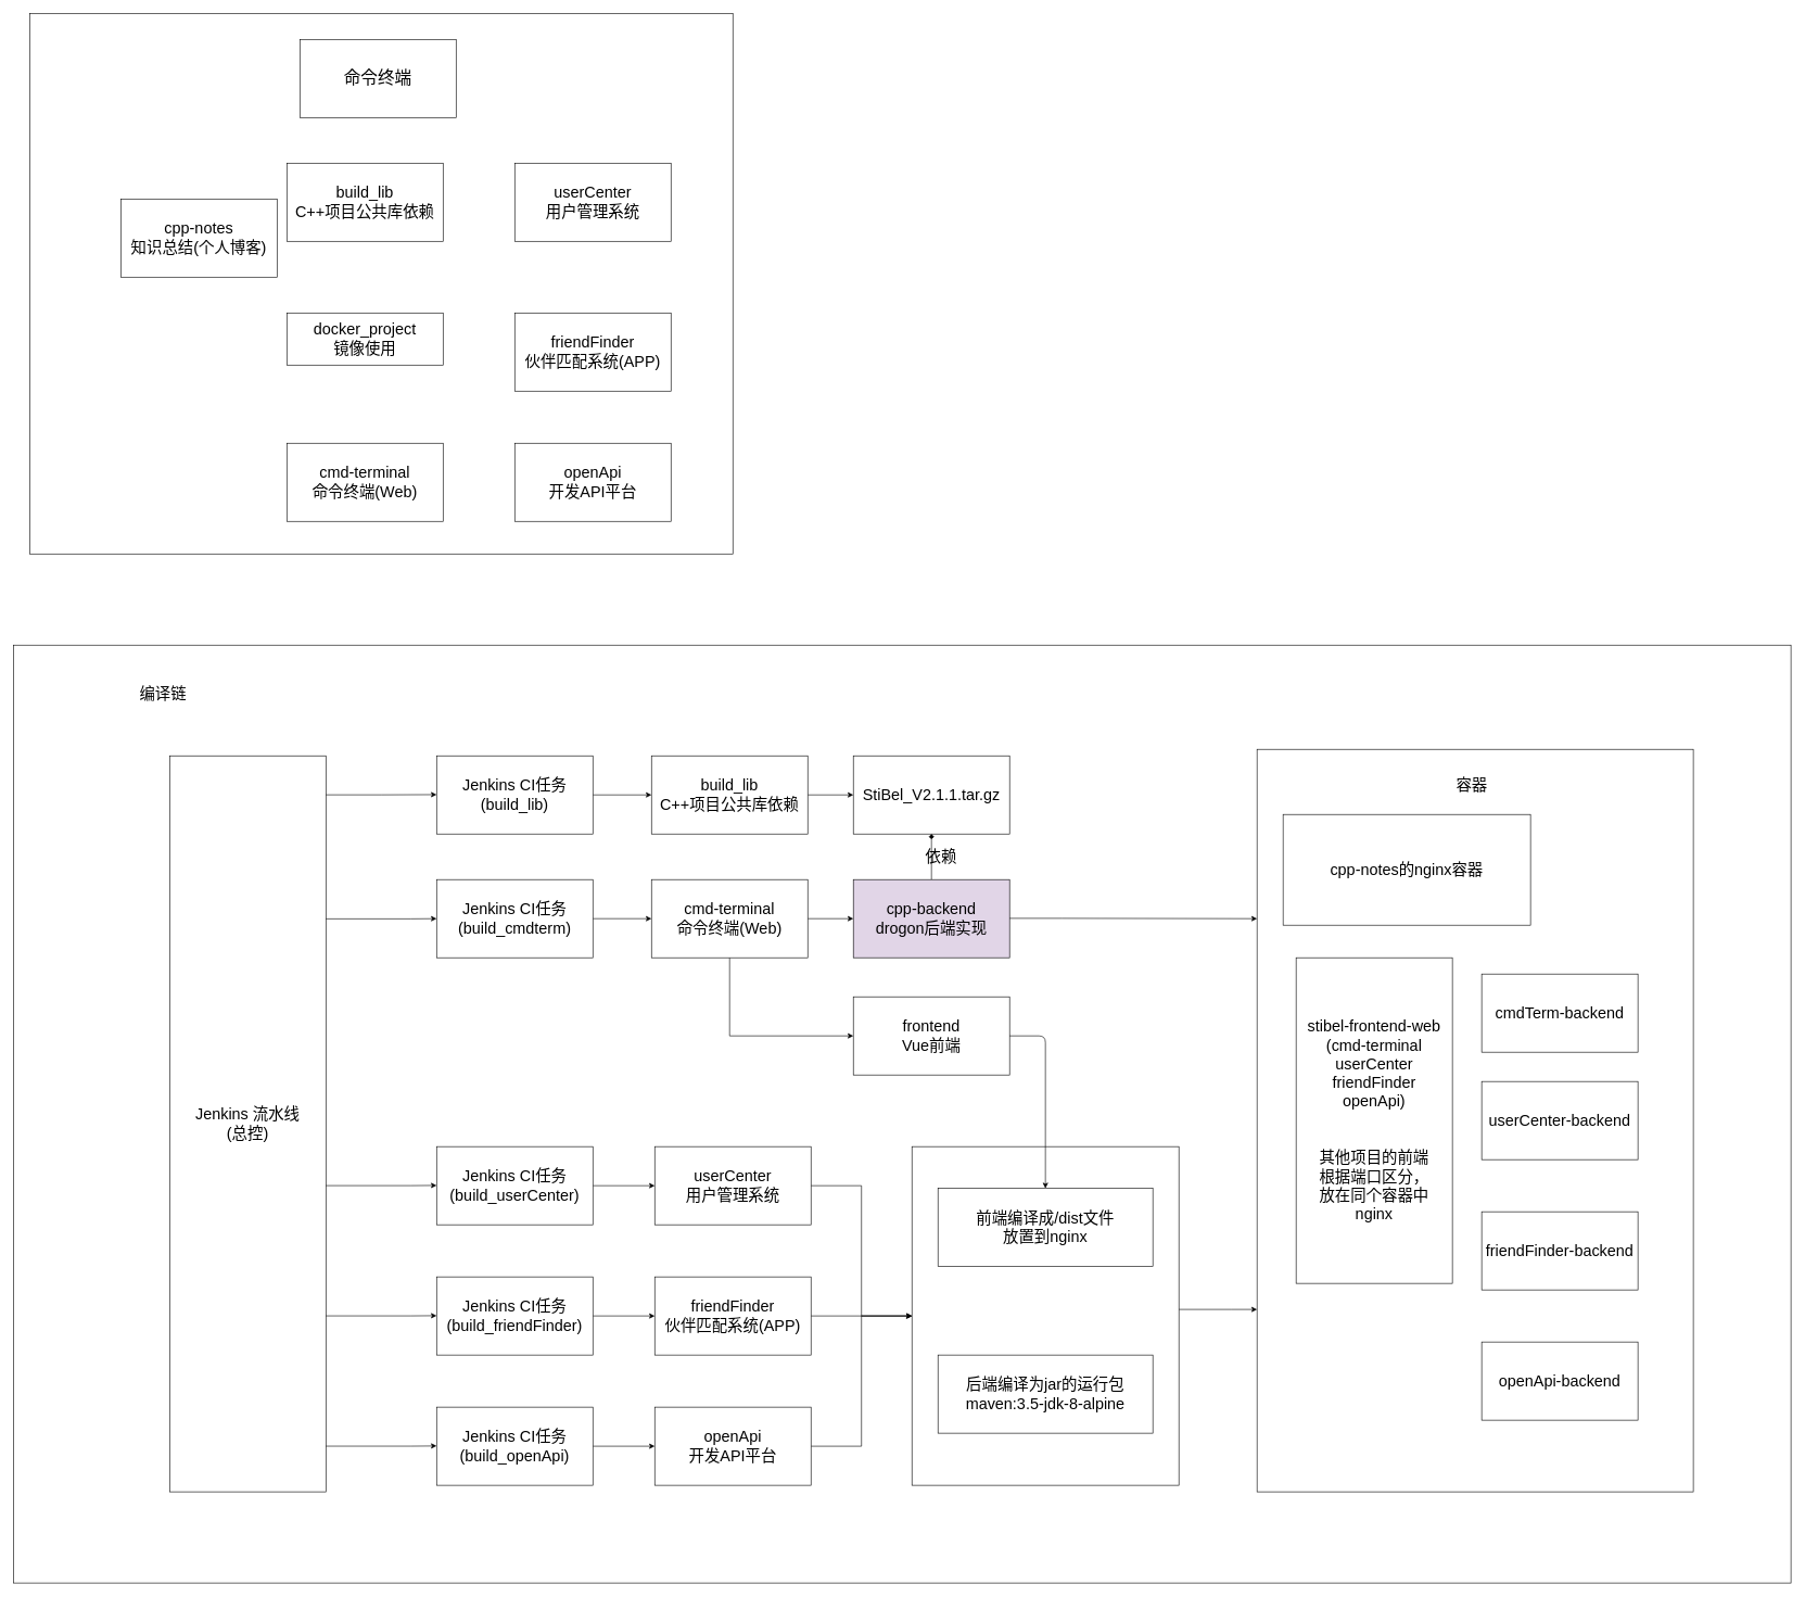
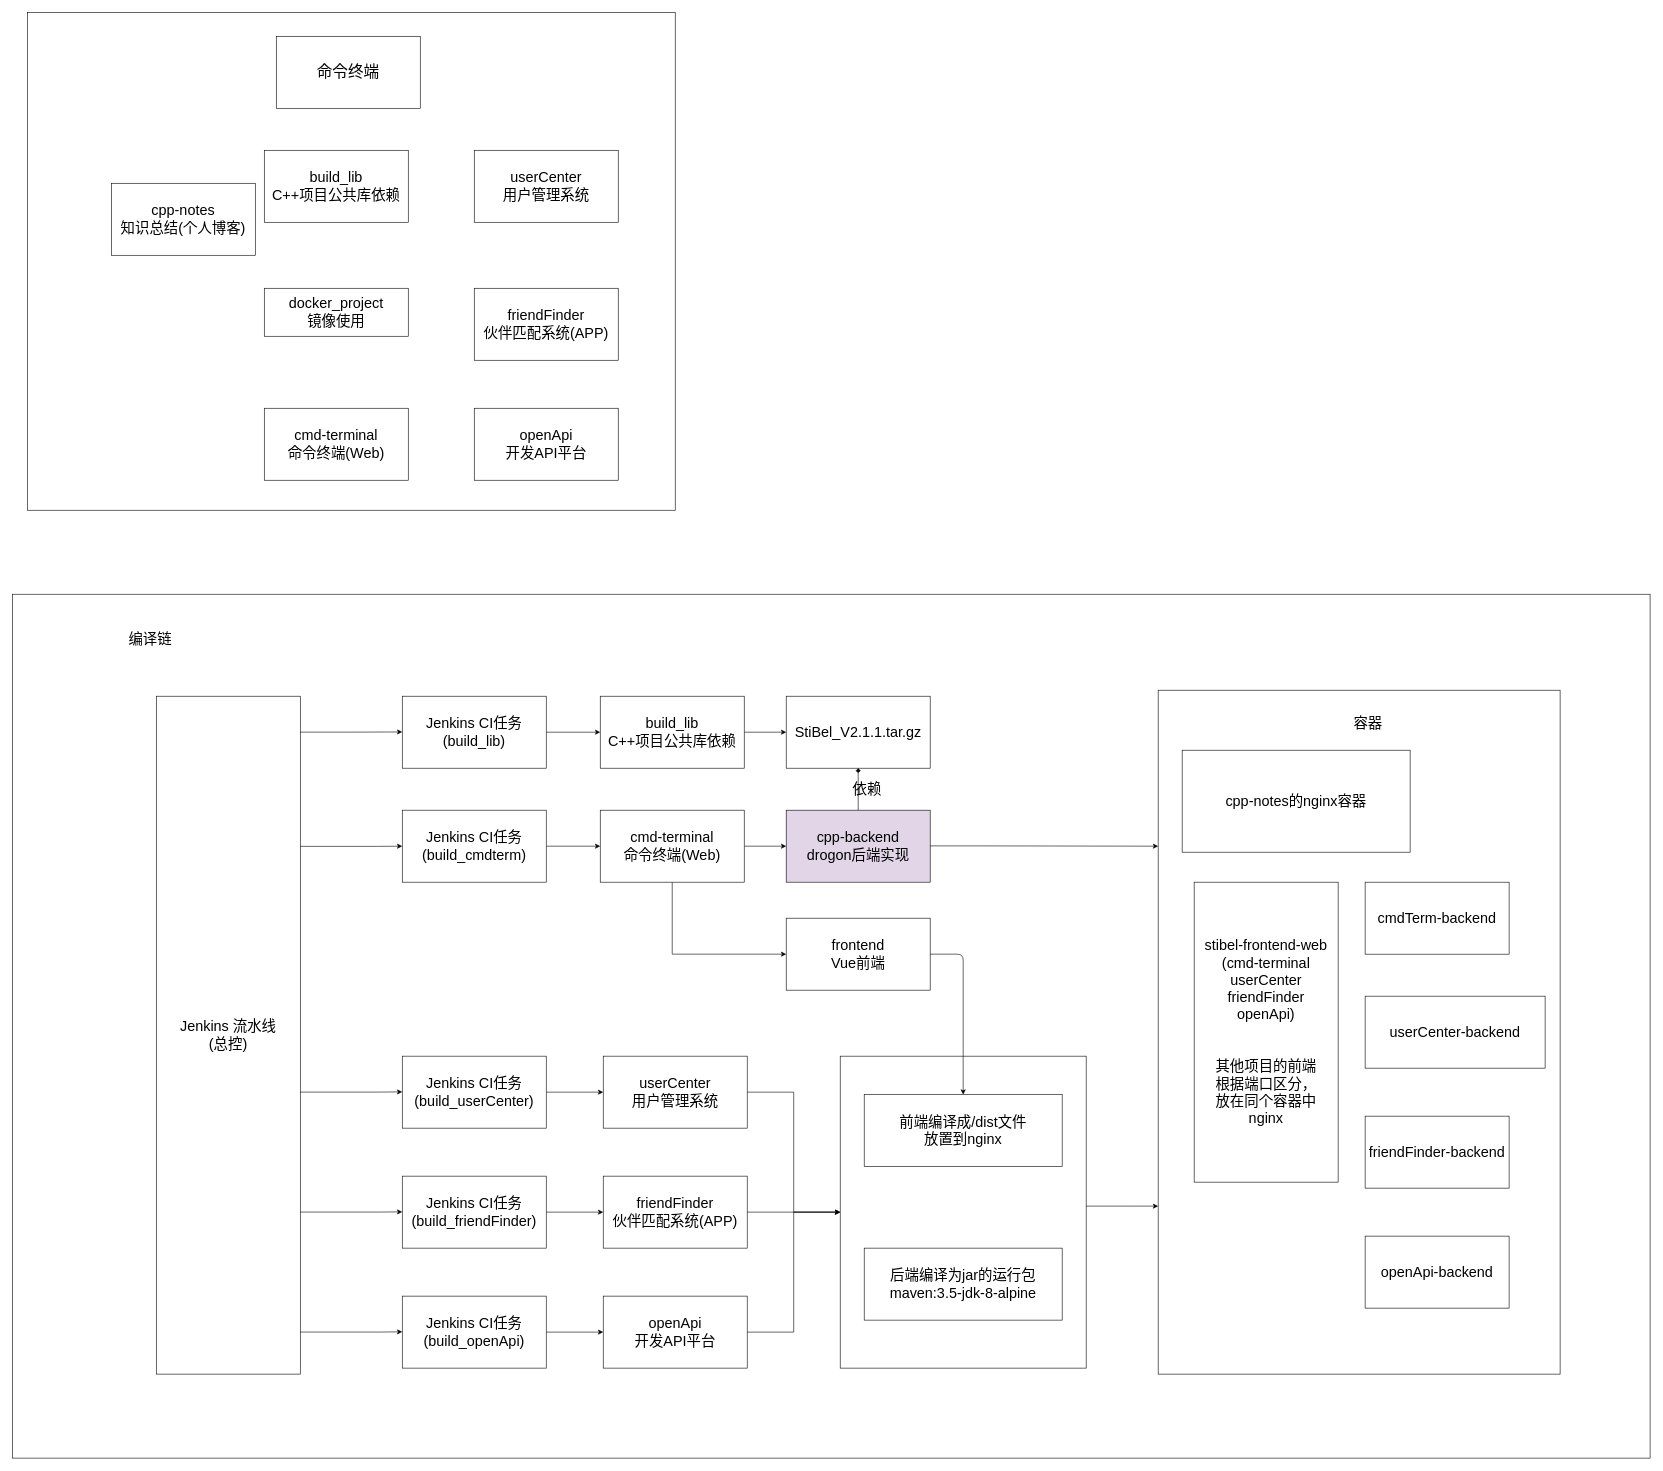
  <mxCell id="0" />
  <mxCell id="1" parent="0" />
  <mxCell id="2" value="" style="rounded=0;whiteSpace=wrap;html=1;fontSize=24;" vertex="1" parent="1"><mxGeometry x="45" y="20" width="1080" height="830" as="geometry" /></mxCell>
  <mxCell id="3" value="cpp-notes&lt;br&gt;知识总结(个人博客)" style="rounded=0;whiteSpace=wrap;html=1;fontSize=24;" vertex="1" parent="1"><mxGeometry x="185" y="305" width="240" height="120" as="geometry" /></mxCell>
  <mxCell id="4" value="cmd-terminal&lt;br&gt;命令终端(Web)" style="rounded=0;whiteSpace=wrap;html=1;fontSize=24;" vertex="1" parent="1"><mxGeometry x="440" y="680" width="240" height="120" as="geometry" /></mxCell>
  <mxCell id="5" value="build_lib&lt;br&gt;C++项目公共库依赖" style="rounded=0;whiteSpace=wrap;html=1;fontSize=24;" vertex="1" parent="1"><mxGeometry x="440" y="250" width="240" height="120" as="geometry" /></mxCell>
  <mxCell id="6" value="openApi&lt;br&gt;开发API平台" style="rounded=0;whiteSpace=wrap;html=1;fontSize=24;" vertex="1" parent="1"><mxGeometry x="790" y="680" width="240" height="120" as="geometry" /></mxCell>
  <mxCell id="7" value="userCenter&lt;br&gt;用户管理系统" style="rounded=0;whiteSpace=wrap;html=1;fontSize=24;" vertex="1" parent="1"><mxGeometry x="790" y="250" width="240" height="120" as="geometry" /></mxCell>
  <mxCell id="8" value="friendFinder&lt;br&gt;伙伴匹配系统(APP)" style="rounded=0;whiteSpace=wrap;html=1;fontSize=24;" vertex="1" parent="1"><mxGeometry x="790" y="480" width="240" height="120" as="geometry" /></mxCell>
  <mxCell id="9" value="docker_project&lt;br&gt;镜像使用" style="rounded=0;whiteSpace=wrap;html=1;fontSize=24;" vertex="1" parent="1"><mxGeometry x="440" y="480" width="240" height="80" as="geometry" /></mxCell>
  <mxCell id="10" value="&lt;span style=&quot;font-size: 26px&quot;&gt;命令终端&lt;/span&gt;" style="rounded=0;whiteSpace=wrap;html=1;fontSize=24;" vertex="1" parent="1"><mxGeometry x="460" y="60" width="240" height="120" as="geometry" /></mxCell>
  <mxCell id="11" value="" style="rounded=0;whiteSpace=wrap;html=1;fontSize=24;" vertex="1" parent="1"><mxGeometry x="20" y="990" width="2730" height="1440" as="geometry" /></mxCell>
  <mxCell id="12" value="" style="edgeStyle=orthogonalEdgeStyle;rounded=0;orthogonalLoop=1;jettySize=auto;html=1;fontSize=24;" edge="1" parent="1" source="13" target="17"><mxGeometry relative="1" as="geometry" /></mxCell>
  <mxCell id="13" value="Jenkins CI任务&lt;br&gt;(build_lib)" style="rounded=0;whiteSpace=wrap;html=1;fontSize=24;" vertex="1" parent="1"><mxGeometry x="670" y="1160" width="240" height="120" as="geometry" /></mxCell>
  <mxCell id="14" value="StiBel_V2.1.1.tar.gz" style="rounded=0;whiteSpace=wrap;html=1;fontSize=24;" vertex="1" parent="1"><mxGeometry x="1310" y="1160" width="240" height="120" as="geometry" /></mxCell>
  <mxCell id="15" value="编译链" style="text;html=1;strokeColor=none;fillColor=none;align=center;verticalAlign=middle;whiteSpace=wrap;rounded=0;fontSize=24;" vertex="1" parent="1"><mxGeometry x="180" y="1040" width="140" height="50" as="geometry" /></mxCell>
  <mxCell id="16" value="" style="edgeStyle=orthogonalEdgeStyle;rounded=0;orthogonalLoop=1;jettySize=auto;html=1;fontSize=24;" edge="1" parent="1" source="17" target="14"><mxGeometry relative="1" as="geometry" /></mxCell>
  <mxCell id="17" value="build_lib&lt;br&gt;C++项目公共库依赖" style="rounded=0;whiteSpace=wrap;html=1;fontSize=24;" vertex="1" parent="1"><mxGeometry x="1000" y="1160" width="240" height="120" as="geometry" /></mxCell>
  <mxCell id="18" value="" style="edgeStyle=orthogonalEdgeStyle;rounded=0;orthogonalLoop=1;jettySize=auto;html=1;fontSize=24;endArrow=diamond;" edge="1" parent="1" source="19" target="14"><mxGeometry relative="1" as="geometry" /></mxCell>
  <mxCell id="19" value="cpp-backend&lt;br&gt;drogon后端实现" style="rounded=0;whiteSpace=wrap;html=1;fontSize=24;fillColor=#e1d5e7;" vertex="1" parent="1"><mxGeometry x="1310" y="1350" width="240" height="120" as="geometry" /></mxCell>
  <mxCell id="20" value="" style="edgeStyle=orthogonalEdgeStyle;rounded=0;orthogonalLoop=1;jettySize=auto;html=1;fontSize=24;" edge="1" parent="1" source="22" target="19"><mxGeometry relative="1" as="geometry" /></mxCell>
  <mxCell id="21" style="edgeStyle=orthogonalEdgeStyle;rounded=0;orthogonalLoop=1;jettySize=auto;html=1;exitX=0.5;exitY=1;exitDx=0;exitDy=0;fontSize=24;entryX=0;entryY=0.5;entryDx=0;entryDy=0;" edge="1" parent="1" source="22" target="25"><mxGeometry relative="1" as="geometry"><Array as="points"><mxPoint x="1120" y="1590" /></Array></mxGeometry></mxCell>
  <mxCell id="22" value="cmd-terminal&lt;br&gt;命令终端(Web)" style="rounded=0;whiteSpace=wrap;html=1;fontSize=24;" vertex="1" parent="1"><mxGeometry x="1000" y="1350" width="240" height="120" as="geometry" /></mxCell>
  <mxCell id="23" value="" style="edgeStyle=orthogonalEdgeStyle;rounded=0;orthogonalLoop=1;jettySize=auto;html=1;fontSize=24;" edge="1" parent="1" source="24" target="22"><mxGeometry relative="1" as="geometry" /></mxCell>
  <mxCell id="24" value="Jenkins CI任务&lt;br&gt;(build_cmdterm)" style="rounded=0;whiteSpace=wrap;html=1;fontSize=24;" vertex="1" parent="1"><mxGeometry x="670" y="1350" width="240" height="120" as="geometry" /></mxCell>
  <mxCell id="25" value="frontend&lt;br&gt;Vue前端" style="rounded=0;whiteSpace=wrap;html=1;fontSize=24;" vertex="1" parent="1"><mxGeometry x="1310" y="1530" width="240" height="120" as="geometry" /></mxCell>
  <mxCell id="26" value="" style="edgeStyle=orthogonalEdgeStyle;rounded=0;orthogonalLoop=1;jettySize=auto;html=1;fontSize=24;" edge="1" parent="1" source="27" target="35"><mxGeometry relative="1" as="geometry" /></mxCell>
  <mxCell id="27" value="Jenkins CI任务&lt;br&gt;(build_userCenter)" style="rounded=0;whiteSpace=wrap;html=1;fontSize=24;" vertex="1" parent="1"><mxGeometry x="670" y="1760" width="240" height="120" as="geometry" /></mxCell>
  <mxCell id="28" value="" style="edgeStyle=orthogonalEdgeStyle;rounded=0;orthogonalLoop=1;jettySize=auto;html=1;fontSize=24;" edge="1" parent="1" source="29" target="37"><mxGeometry relative="1" as="geometry" /></mxCell>
  <mxCell id="29" value="Jenkins CI任务&lt;br&gt;(build_friendFinder)" style="rounded=0;whiteSpace=wrap;html=1;fontSize=24;" vertex="1" parent="1"><mxGeometry x="670" y="1960" width="240" height="120" as="geometry" /></mxCell>
  <mxCell id="30" value="" style="edgeStyle=orthogonalEdgeStyle;rounded=0;orthogonalLoop=1;jettySize=auto;html=1;fontSize=24;" edge="1" parent="1" source="31" target="33"><mxGeometry relative="1" as="geometry" /></mxCell>
  <mxCell id="31" value="Jenkins CI任务&lt;br&gt;(build_openApi)" style="rounded=0;whiteSpace=wrap;html=1;fontSize=24;" vertex="1" parent="1"><mxGeometry x="670" y="2160" width="240" height="120" as="geometry" /></mxCell>
  <mxCell id="32" value="" style="edgeStyle=orthogonalEdgeStyle;rounded=0;orthogonalLoop=1;jettySize=auto;html=1;fontSize=24;" edge="1" parent="1" source="33" target="38"><mxGeometry relative="1" as="geometry" /></mxCell>
  <mxCell id="33" value="openApi&lt;br&gt;开发API平台" style="rounded=0;whiteSpace=wrap;html=1;fontSize=24;" vertex="1" parent="1"><mxGeometry x="1005" y="2160" width="240" height="120" as="geometry" /></mxCell>
  <mxCell id="34" value="" style="edgeStyle=orthogonalEdgeStyle;rounded=0;orthogonalLoop=1;jettySize=auto;html=1;fontSize=24;" edge="1" parent="1" source="35" target="38"><mxGeometry relative="1" as="geometry" /></mxCell>
  <mxCell id="35" value="userCenter&lt;br&gt;用户管理系统" style="rounded=0;whiteSpace=wrap;html=1;fontSize=24;" vertex="1" parent="1"><mxGeometry x="1005" y="1760" width="240" height="120" as="geometry" /></mxCell>
  <mxCell id="36" value="" style="edgeStyle=orthogonalEdgeStyle;rounded=0;orthogonalLoop=1;jettySize=auto;html=1;fontSize=24;" edge="1" parent="1" source="37" target="38"><mxGeometry relative="1" as="geometry" /></mxCell>
  <mxCell id="37" value="friendFinder&lt;br&gt;伙伴匹配系统(APP)" style="rounded=0;whiteSpace=wrap;html=1;fontSize=24;" vertex="1" parent="1"><mxGeometry x="1005" y="1960" width="240" height="120" as="geometry" /></mxCell>
  <mxCell id="38" value="" style="rounded=0;whiteSpace=wrap;html=1;fontSize=24;" vertex="1" parent="1"><mxGeometry x="1400" y="1760" width="410" height="520" as="geometry" /></mxCell>
  <mxCell id="39" value="前端编译成/dist文件&lt;br&gt;放置到nginx" style="rounded=0;whiteSpace=wrap;html=1;fontSize=24;" vertex="1" parent="1"><mxGeometry x="1440" y="1824" width="330" height="120" as="geometry" /></mxCell>
  <mxCell id="40" value="后端编译为jar的运行包&lt;br&gt;maven:3.5-jdk-8-alpine" style="rounded=0;whiteSpace=wrap;html=1;fontSize=24;" vertex="1" parent="1"><mxGeometry x="1440" y="2080" width="330" height="120" as="geometry" /></mxCell>
  <mxCell id="41" value="Jenkins 流水线&lt;br&gt;(总控)" style="rounded=0;whiteSpace=wrap;html=1;fontSize=24;" vertex="1" parent="1"><mxGeometry x="260" y="1160" width="240" height="1130" as="geometry" /></mxCell>
  <mxCell id="42" value="" style="edgeStyle=orthogonalEdgeStyle;rounded=0;orthogonalLoop=1;jettySize=auto;html=1;fontSize=24;exitX=1;exitY=0.053;exitDx=0;exitDy=0;exitPerimeter=0;" edge="1" parent="1" source="41"><mxGeometry relative="1" as="geometry"><mxPoint x="580" y="1219.58" as="sourcePoint" /><mxPoint x="670" y="1219.58" as="targetPoint" /></mxGeometry></mxCell>
  <mxCell id="43" value="" style="edgeStyle=orthogonalEdgeStyle;rounded=0;orthogonalLoop=1;jettySize=auto;html=1;fontSize=24;exitX=1;exitY=0.053;exitDx=0;exitDy=0;exitPerimeter=0;" edge="1" parent="1"><mxGeometry relative="1" as="geometry"><mxPoint x="500" y="1410.31" as="sourcePoint" /><mxPoint x="670" y="1410" as="targetPoint" /><Array as="points"><mxPoint x="630" y="1410" /><mxPoint x="630" y="1410" /></Array></mxGeometry></mxCell>
  <mxCell id="44" value="" style="edgeStyle=orthogonalEdgeStyle;rounded=0;orthogonalLoop=1;jettySize=auto;html=1;fontSize=24;exitX=1;exitY=0.053;exitDx=0;exitDy=0;exitPerimeter=0;" edge="1" parent="1"><mxGeometry relative="1" as="geometry"><mxPoint x="500" y="1819.89" as="sourcePoint" /><mxPoint x="670" y="1819.58" as="targetPoint" /><Array as="points"><mxPoint x="630" y="1819.58" /><mxPoint x="630" y="1819.58" /></Array></mxGeometry></mxCell>
  <mxCell id="45" value="" style="edgeStyle=orthogonalEdgeStyle;rounded=0;orthogonalLoop=1;jettySize=auto;html=1;fontSize=24;exitX=1;exitY=0.053;exitDx=0;exitDy=0;exitPerimeter=0;" edge="1" parent="1"><mxGeometry relative="1" as="geometry"><mxPoint x="500" y="2019.89" as="sourcePoint" /><mxPoint x="670" y="2019.58" as="targetPoint" /><Array as="points"><mxPoint x="630" y="2019.58" /><mxPoint x="630" y="2019.58" /></Array></mxGeometry></mxCell>
  <mxCell id="46" value="" style="edgeStyle=orthogonalEdgeStyle;rounded=0;orthogonalLoop=1;jettySize=auto;html=1;fontSize=24;exitX=1;exitY=0.053;exitDx=0;exitDy=0;exitPerimeter=0;" edge="1" parent="1"><mxGeometry relative="1" as="geometry"><mxPoint x="500" y="2219.89" as="sourcePoint" /><mxPoint x="670" y="2219.58" as="targetPoint" /><Array as="points"><mxPoint x="630" y="2219.58" /><mxPoint x="630" y="2219.58" /></Array></mxGeometry></mxCell>
  <mxCell id="47" value="" style="rounded=0;whiteSpace=wrap;html=1;fontSize=24;" vertex="1" parent="1"><mxGeometry x="1930" y="1150" width="670" height="1140" as="geometry" /></mxCell>
- <mxCell id="48" value="容器" style="text;html=1;strokeColor=none;fillColor=none;align=center;verticalAlign=middle;whiteSpace=wrap;rounded=0;fontSize=24;" vertex="1" parent="1"><mxGeometry x="2210" y="1180" width="100" height="50" as="geometry" /></mxCell>
- <mxCell id="49" value="userCenter-backend" style="rounded=0;whiteSpace=wrap;html=1;fontSize=24;" vertex="1" parent="1"><mxGeometry x="2275" y="1660" width="240" height="120" as="geometry" /></mxCell>
+ <mxCell id="48" value="容器" style="text;html=1;strokeColor=none;fillColor=none;align=center;verticalAlign=middle;whiteSpace=wrap;rounded=0;fontSize=24;" vertex="1" parent="1"><mxGeometry x="2230" y="1180" width="100" height="50" as="geometry" /></mxCell>
+ <mxCell id="49" value="userCenter-backend" style="rounded=0;whiteSpace=wrap;html=1;fontSize=24;" vertex="1" parent="1"><mxGeometry x="2275" y="1660" width="300" height="120" as="geometry" /></mxCell>
  <mxCell id="50" value="friendFinder-backend" style="rounded=0;whiteSpace=wrap;html=1;fontSize=24;" vertex="1" parent="1"><mxGeometry x="2275" y="1860" width="240" height="120" as="geometry" /></mxCell>
  <mxCell id="51" value="openApi-backend" style="rounded=0;whiteSpace=wrap;html=1;fontSize=24;" vertex="1" parent="1"><mxGeometry x="2275" y="2060" width="240" height="120" as="geometry" /></mxCell>
  <mxCell id="52" value="stibel-frontend-web&lt;br&gt;(cmd-terminal&lt;br&gt;userCenter&lt;br&gt;friendFinder&lt;br&gt;openApi)&lt;br&gt;&lt;br&gt;&lt;br&gt;其他项目的前端&lt;br&gt;根据端口区分，&lt;br&gt;放在同个容器中&lt;br&gt;nginx" style="rounded=0;whiteSpace=wrap;html=1;fontSize=24;" vertex="1" parent="1"><mxGeometry x="1990" y="1470" width="240" height="500" as="geometry" /></mxCell>
- <mxCell id="53" value="cmdTerm-backend" style="rounded=0;whiteSpace=wrap;html=1;fontSize=24;" vertex="1" parent="1"><mxGeometry x="2275" y="1495" width="240" height="120" as="geometry" /></mxCell>
+ <mxCell id="53" value="cmdTerm-backend" style="rounded=0;whiteSpace=wrap;html=1;fontSize=24;" vertex="1" parent="1"><mxGeometry x="2275" y="1470" width="240" height="120" as="geometry" /></mxCell>
  <mxCell id="54" value="cpp-notes的nginx容器" style="rounded=0;whiteSpace=wrap;html=1;fontSize=24;" vertex="1" parent="1"><mxGeometry x="1970" y="1250" width="380" height="170" as="geometry" /></mxCell>
  <mxCell id="55" value="" style="edgeStyle=orthogonalEdgeStyle;rounded=0;orthogonalLoop=1;jettySize=auto;html=1;fontSize=24;" edge="1" parent="1"><mxGeometry relative="1" as="geometry"><mxPoint x="1810" y="2010" as="sourcePoint" /><mxPoint x="1930" y="2010" as="targetPoint" /><Array as="points"><mxPoint x="1890" y="2010" /><mxPoint x="1890" y="2010" /></Array></mxGeometry></mxCell>
  <mxCell id="56" value="依赖" style="text;html=1;strokeColor=none;fillColor=none;align=center;verticalAlign=middle;whiteSpace=wrap;rounded=0;fontSize=24;" vertex="1" parent="1"><mxGeometry x="1395" y="1290" width="100" height="50" as="geometry" /></mxCell>
  <mxCell id="57" value="" style="endArrow=classic;html=1;fontSize=24;entryX=0.5;entryY=0;entryDx=0;entryDy=0;" edge="1" parent="1" target="39"><mxGeometry width="50" height="50" relative="1" as="geometry"><mxPoint x="1550" y="1590" as="sourcePoint" /><mxPoint x="1600" y="1540" as="targetPoint" /><Array as="points"><mxPoint x="1605" y="1590" /></Array></mxGeometry></mxCell>
  <mxCell id="58" value="" style="edgeStyle=orthogonalEdgeStyle;rounded=0;orthogonalLoop=1;jettySize=auto;html=1;fontSize=24;" edge="1" parent="1"><mxGeometry relative="1" as="geometry"><mxPoint x="1550" y="1409.5" as="sourcePoint" /><mxPoint x="1930" y="1410" as="targetPoint" /><Array as="points"><mxPoint x="1630" y="1409.5" /><mxPoint x="1630" y="1409.5" /></Array></mxGeometry></mxCell>
